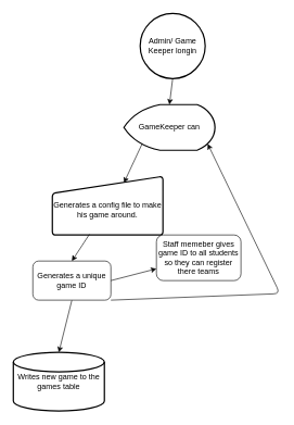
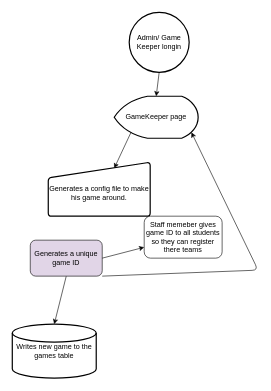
  <mxCell id="0" />
  <mxCell id="1" parent="0" />
  <mxCell id="2" value="Admin/ Game Keeper longin" style="strokeWidth=2;html=1;shape=mxgraph.flowchart.start_2;whiteSpace=wrap;" vertex="1" parent="1"><mxGeometry x="215" y="20" width="100" height="100" as="geometry" /></mxCell>
  <mxCell id="3" value="" style="endArrow=classic;html=1;exitX=0.5;exitY=1;exitDx=0;exitDy=0;exitPerimeter=0;" edge="1" parent="1" source="2"><mxGeometry width="50" height="50" relative="1" as="geometry"><mxPoint x="210" y="180" as="sourcePoint" /><mxPoint x="260" y="160" as="targetPoint" /></mxGeometry></mxCell>
- <mxCell id="4" value="GameKeeper can" style="strokeWidth=2;html=1;shape=mxgraph.flowchart.display;whiteSpace=wrap;" vertex="1" parent="1"><mxGeometry x="190" y="160" width="140" height="70" as="geometry" /></mxCell>
+ <mxCell id="4" value="GameKeeper page" style="strokeWidth=2;html=1;shape=mxgraph.flowchart.display;whiteSpace=wrap;" vertex="1" parent="1"><mxGeometry x="190" y="160" width="140" height="70" as="geometry" /></mxCell>
  <mxCell id="5" value="" style="endArrow=classic;html=1;exitX=0.2;exitY=0.86;exitDx=0;exitDy=0;exitPerimeter=0;" edge="1" parent="1" source="4"><mxGeometry width="50" height="50" relative="1" as="geometry"><mxPoint x="190" y="300" as="sourcePoint" /><mxPoint x="190" y="280" as="targetPoint" /></mxGeometry></mxCell>
  <mxCell id="6" value="&lt;br&gt;Generates a config file to make his game around." style="html=1;strokeWidth=2;shape=manualInput;whiteSpace=wrap;rounded=1;size=26;arcSize=11;" vertex="1" parent="1"><mxGeometry x="80" y="270" width="170" height="90" as="geometry" /></mxCell>
  <mxCell id="7" value="Writes new game to the games table" style="strokeWidth=2;html=1;shape=mxgraph.flowchart.database;whiteSpace=wrap;" vertex="1" parent="1"><mxGeometry x="20" y="540" width="140" height="90" as="geometry" /></mxCell>
  <mxCell id="8" value="" style="endArrow=classic;html=1;entryX=0.5;entryY=0;entryDx=0;entryDy=0;entryPerimeter=0;" edge="1" parent="1" target="7"><mxGeometry width="50" height="50" relative="1" as="geometry"><mxPoint x="110" y="460" as="sourcePoint" /><mxPoint x="80" y="530" as="targetPoint" /></mxGeometry></mxCell>
- <mxCell id="9" value="" style="endArrow=classic;html=1;exitX=0.335;exitY=0.989;exitDx=0;exitDy=0;exitPerimeter=0;entryX=0.5;entryY=0;entryDx=0;entryDy=0;" edge="1" parent="1" source="6" target="10"><mxGeometry width="50" height="50" relative="1" as="geometry"><mxPoint x="170" y="390" as="sourcePoint" /><mxPoint x="180" y="400" as="targetPoint" /></mxGeometry></mxCell>
- <mxCell id="10" value="Generates a unique game ID" style="rounded=1;whiteSpace=wrap;html=1;" vertex="1" parent="1"><mxGeometry x="50" y="400" width="120" height="60" as="geometry" /></mxCell>
+ <mxCell id="10" value="Generates a unique game ID" style="rounded=1;whiteSpace=wrap;html=1;fillColor=#e1d5e7;" vertex="1" parent="1"><mxGeometry x="50" y="400" width="120" height="60" as="geometry" /></mxCell>
  <mxCell id="11" value="" style="endArrow=classic;html=1;exitX=1;exitY=0.5;exitDx=0;exitDy=0;" edge="1" parent="1" source="10" target="12"><mxGeometry width="50" height="50" relative="1" as="geometry"><mxPoint x="200" y="460" as="sourcePoint" /><mxPoint x="230" y="430" as="targetPoint" /></mxGeometry></mxCell>
  <mxCell id="12" value="Staff memeber gives game ID to all students so they can register there teams" style="rounded=1;whiteSpace=wrap;html=1;" vertex="1" parent="1"><mxGeometry x="240" y="360" width="130" height="70" as="geometry" /></mxCell>
  <mxCell id="13" value="" style="endArrow=classic;html=1;entryX=0.92;entryY=0.86;entryDx=0;entryDy=0;entryPerimeter=0;exitX=1;exitY=1;exitDx=0;exitDy=0;" edge="1" parent="1" source="10" target="4"><mxGeometry width="50" height="50" relative="1" as="geometry"><mxPoint x="10" y="690" as="sourcePoint" /><mxPoint x="60" y="640" as="targetPoint" /><Array as="points"><mxPoint x="430" y="450" /></Array></mxGeometry></mxCell>
